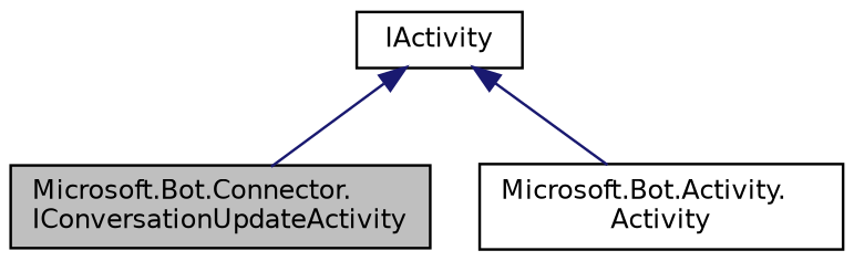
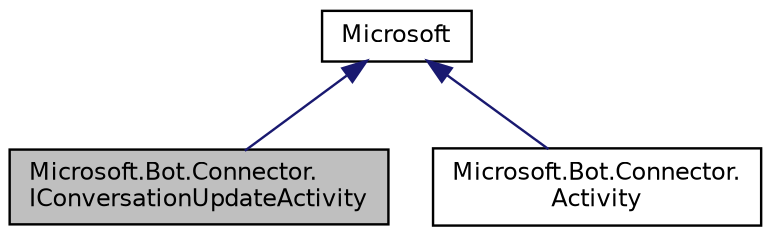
  digraph {
    node [color=black fillcolor=white fontname=Helvetica fontsize=10 shape=record style=filled]
    edge [color=midnightblue dir=back fontname=Helvetica fontsize=10 labelfontname=Helvetica labelfontsize=10 style=solid]
    n1 [fillcolor=grey75 fontcolor=black height=0.2 label="Microsoft.Bot.Connector.\lIConversationUpdateActivity" width=0.4]
-   n2 [height=0.2 label="Microsoft.Bot.Activity.\lActivity" width=0.4]
-   n3 [height=0.2 label=IActivity width=0.4]
+   n2 [height=0.2 label="Microsoft.Bot.Connector.\lActivity" width=0.4]
+   n3 [height=0.2 label=Microsoft width=0.4]
    n3 -> n1
    n3 -> n2
  }
